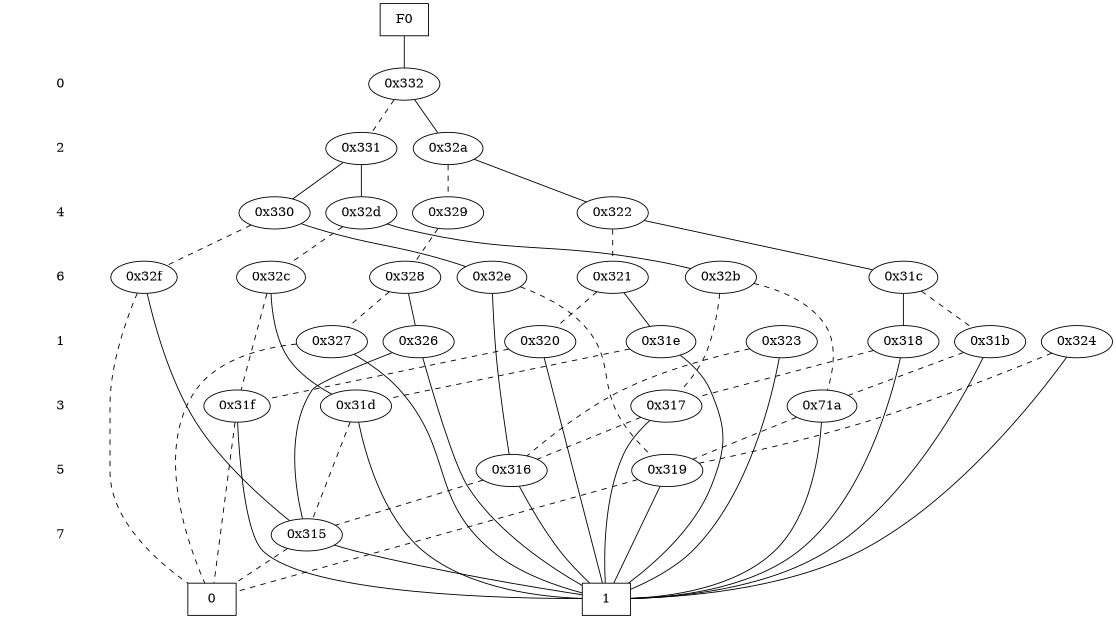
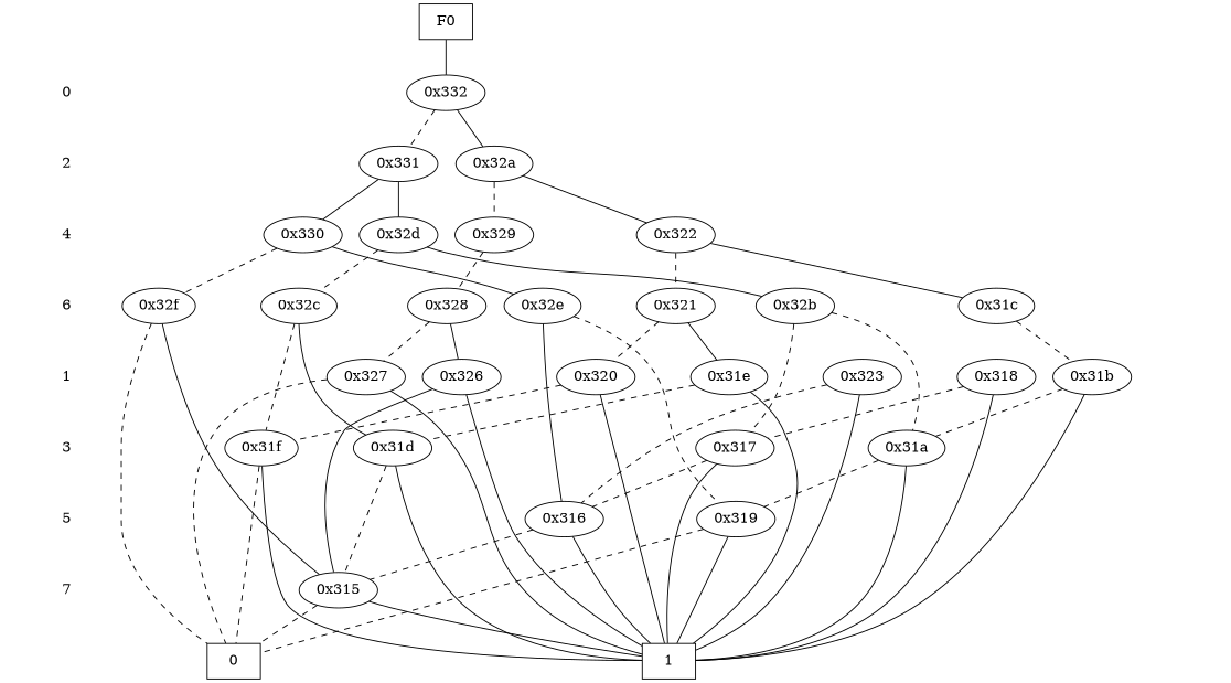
  digraph {
    edge [dir=none style=dashed]
    "CONST NODES" [shape=plaintext style=invis]
    " 0 " [shape=plaintext]
    " 2 " [shape=plaintext]
    " 4 " [shape=plaintext]
    " 6 " [shape=plaintext]
    " 1 " [shape=plaintext]
    " 3 " [shape=plaintext]
    " 5 " [shape=plaintext]
    " 7 " [shape=plaintext]
    F0 [shape=box]
    "0x332"
    "0x331"
    "0x32a"
    "0x329"
    "0x32d"
    "0x322"
    "0x330"
    "0x32e"
    "0x32f"
    "0x31c"
    "0x321"
    "0x328"
    "0x32b"
    "0x32c"
-   "0x324"
    "0x31b"
    "0x31e"
    "0x320"
    "0x327"
    "0x326"
    "0x323"
    "0x318"
-   "0x31a" [label="0x71a"]
+   "0x31a"
    "0x31f"
    "0x31d"
    "0x317"
    "0x319"
    "0x316"
    "0x315"
    n40 [label=0 shape=box]
    n41 [label=1 shape=box]
    subgraph sub_1 {
      "CONST NODES"
      " 0 "
      " 2 "
      " 4 "
      " 6 "
      " 1 "
      " 3 "
      " 5 "
      " 7 "
    }
    subgraph sub_2 {
      rank=same
      F0
    }
    subgraph sub_3 {
      rank=same
      " 0 "
      "0x332"
    }
    subgraph sub_4 {
      rank=same
      " 2 "
      "0x331"
      "0x32a"
    }
    subgraph sub_5 {
      rank=same
      " 4 "
      "0x329"
      "0x32d"
      "0x322"
      "0x330"
    }
    subgraph sub_6 {
      rank=same
      " 6 "
      "0x32e"
      "0x32f"
      "0x31c"
      "0x321"
      "0x328"
      "0x32b"
      "0x32c"
    }
    subgraph sub_7 {
      rank=same
      " 1 "
-     "0x324"
      "0x31b"
      "0x31e"
      "0x320"
      "0x327"
      "0x326"
      "0x323"
      "0x318"
    }
    subgraph sub_8 {
      rank=same
      " 3 "
      "0x31a"
      "0x31f"
      "0x31d"
      "0x317"
    }
    subgraph sub_9 {
      rank=same
      " 5 "
      "0x319"
      "0x316"
    }
    subgraph sub_10 {
      rank=same
      " 7 "
      "0x315"
    }
    subgraph sub_11 {
      rank=same
      "CONST NODES"
      subgraph sub_12 {
        rank=same
        n40
        n41
      }
    }
    " 0 " -> " 2 " [style=invis]
    " 2 " -> " 4 " [style=invis]
    " 4 " -> " 6 " [style=invis]
    " 6 " -> " 1 " [style=invis]
    " 1 " -> " 3 " [style=invis]
    " 3 " -> " 5 " [style=invis]
    " 5 " -> " 7 " [style=invis]
    " 7 " -> "CONST NODES" [style=invis]
    F0 -> "0x332" [style=solid]
    "0x332" -> "0x331"
    "0x332" -> "0x32a" [style=""]
    "0x331" -> "0x32d" [style=""]
    "0x331" -> "0x330" [style=solid]
    "0x32a" -> "0x329"
    "0x32a" -> "0x322" [style=""]
    "0x329" -> "0x328"
    "0x32d" -> "0x32b" [style=""]
    "0x32d" -> "0x32c"
    "0x322" -> "0x31c" [style=""]
    "0x322" -> "0x321"
    "0x330" -> "0x32e" [style=""]
    "0x330" -> "0x32f"
    "0x32e" -> "0x319"
    "0x32e" -> "0x316" [style=""]
    "0x32f" -> "0x315" [style=""]
    "0x32f" -> n40
    "0x31c" -> "0x31b"
-   "0x31c" -> "0x318" [style=""]
    "0x321" -> "0x31e" [style=""]
    "0x321" -> "0x320"
    "0x328" -> "0x327"
    "0x328" -> "0x326" [style=""]
    "0x32b" -> "0x31a"
    "0x32b" -> "0x317"
    "0x32c" -> "0x31f"
    "0x32c" -> "0x31d" [style=""]
-   "0x324" -> "0x319"
-   "0x324" -> n41 [style=""]
    "0x31b" -> "0x31a"
    "0x31b" -> n41 [style=""]
    "0x31e" -> "0x31d"
    "0x31e" -> n41 [style=""]
    "0x320" -> "0x31f"
    "0x320" -> n41 [style=""]
    "0x327" -> n40
    "0x327" -> n41 [style=""]
    "0x326" -> "0x315" [style=solid]
    "0x326" -> n41 [style=""]
    "0x323" -> "0x316"
    "0x323" -> n41 [style=""]
    "0x318" -> "0x317"
    "0x318" -> n41 [style=""]
    "0x31a" -> "0x319"
    "0x31a" -> n41 [style=""]
    "0x31f" -> n40
    "0x31f" -> n41 [style=""]
    "0x31d" -> "0x315"
    "0x31d" -> n41 [style=""]
    "0x317" -> "0x316"
    "0x317" -> n41 [style=""]
    "0x319" -> n40
    "0x319" -> n41 [style=""]
    "0x316" -> "0x315"
    "0x316" -> n41 [style=""]
    "0x315" -> n40
    "0x315" -> n41 [style=""]
  }
